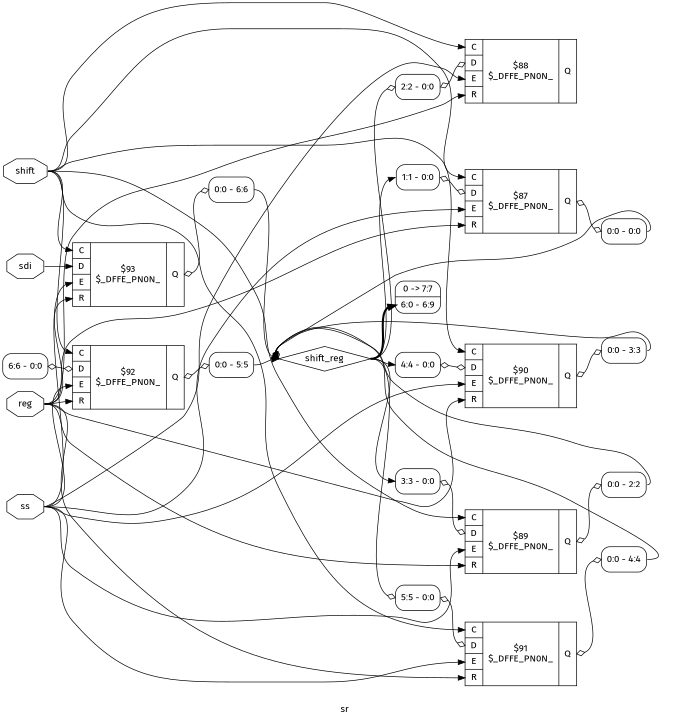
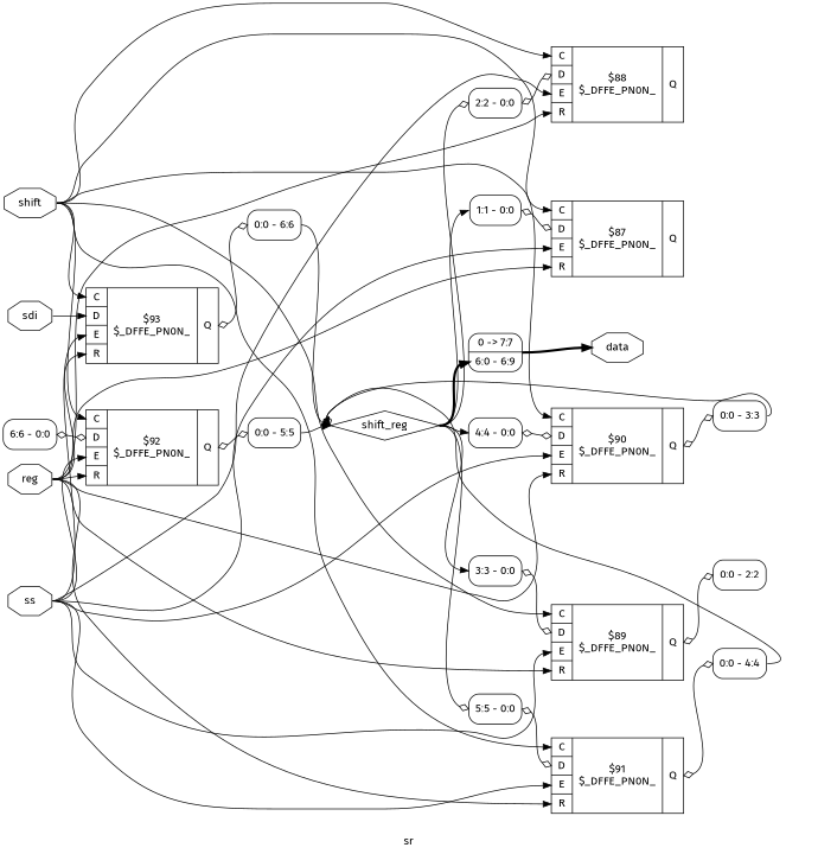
  digraph {
    fontname="Fira Sans"
    label=sr
    rankdir=LR
    remincross=true
    node [color=black fontcolor=black fontname="Fira Sans" shape=record]
    edge [color=black fontcolor=black fontname="Fira Sans" headport=w tailport=e]
+   n1 [label=data shape=octagon]
    n2 [label=reg shape=octagon]
    n3 [label="{{<p7> C|<p8> D|<p9> E|<p10> R}|$87\n$_DFFE_PN0N_|{<p11> Q}}" color="" fontcolor=""]
    n4 [label="{{<p7> C|<p8> D|<p9> E|<p10> R}|$88\n$_DFFE_PN0N_|{<p11> Q}}" color="" fontcolor=""]
    n5 [label="{{<p7> C|<p8> D|<p9> E|<p10> R}|$89\n$_DFFE_PN0N_|{<p11> Q}}" color="" fontcolor=""]
    n6 [label="{{<p7> C|<p8> D|<p9> E|<p10> R}|$90\n$_DFFE_PN0N_|{<p11> Q}}" color="" fontcolor=""]
    n7 [label="{{<p7> C|<p8> D|<p9> E|<p10> R}|$91\n$_DFFE_PN0N_|{<p11> Q}}" color="" fontcolor=""]
    n8 [label="{{<p7> C|<p8> D|<p9> E|<p10> R}|$92\n$_DFFE_PN0N_|{<p11> Q}}" color="" fontcolor=""]
    n9 [label="{{<p7> C|<p8> D|<p9> E|<p10> R}|$93\n$_DFFE_PN0N_|{<p11> Q}}" color="" fontcolor=""]
-   n10 [label="<s0> 0:0 - 0:0 " style=rounded]
    n11 [label="<s0> 0:0 - 2:2 " style=rounded]
    n12 [label="<s0> 0:0 - 3:3 " style=rounded]
    n13 [label="<s0> 0:0 - 4:4 " style=rounded]
    n14 [label="<s0> 0:0 - 5:5 " style=rounded]
    n15 [label="<s0> 0:0 - 6:6 " style=rounded]
    n16 [label=shift shape=octagon]
    n17 [label=sdi shape=octagon]
    n18 [label=shift_reg shape=diamond]
    n19 [label="<s0> 1:1 - 0:0 " style=rounded]
    n20 [label="<s0> 2:2 - 0:0 " style=rounded]
    n21 [label="<s0> 3:3 - 0:0 " style=rounded]
    n22 [label="<s0> 4:4 - 0:0 " style=rounded]
    n23 [label="<s0> 5:5 - 0:0 " style=rounded]
    n24 [label="0 -&gt; 7:7 |<s0> 6:0 - 6:9 " style=rounded]
    n25 [label="<s0> 6:6 - 0:0 " style=rounded]
    n26 [label=ss shape=octagon]
    n2 -> n3 [headport="p10:w"]
    n2 -> n4 [headport="p10:w"]
    n2 -> n5 [headport="p10:w"]
    n2 -> n6 [headport="p10:w"]
    n2 -> n7 [headport="p10:w"]
    n2 -> n8 [headport="p10:w"]
    n2 -> n9 [headport="p10:w"]
-   n3 -> n10 [arrowhead=odiamond arrowtail=odiamond dir=both tailport="p11:e"]
    n5 -> n11 [arrowhead=odiamond arrowtail=odiamond dir=both tailport="p11:e"]
    n6 -> n12 [arrowhead=odiamond arrowtail=odiamond dir=both tailport="p11:e"]
    n7 -> n13 [arrowhead=odiamond arrowtail=odiamond dir=both tailport="p11:e"]
    n8 -> n14 [arrowhead=odiamond arrowtail=odiamond dir=both tailport="p11:e"]
    n9 -> n15 [arrowhead=odiamond arrowtail=odiamond dir=both tailport="p11:e"]
-   n10 -> n18 [tailport="s0:e"]
-   n11 -> n18 [tailport="s0:e"]
    n12 -> n18 [tailport="s0:e"]
    n13 -> n18 [arrowhead=odiamond tailport="s0:e"]
    n14 -> n18 [tailport="s0:e"]
    n15 -> n18 [tailport="s0:e"]
    n16 -> n3 [headport="p7:w"]
    n16 -> n4 [headport="p7:w"]
    n16 -> n5 [headport="p7:w"]
    n16 -> n6 [headport="p7:w"]
    n16 -> n7 [headport="p7:w"]
    n16 -> n8 [headport="p7:w"]
    n16 -> n9 [headport="p7:w"]
    n17 -> n9 [headport="p8:w"]
    n18 -> n19 [headport="s0:w"]
    n18 -> n20 [arrowhead=odiamond headport="s0:w"]
    n18 -> n21 [headport="s0:w"]
    n18 -> n22 [headport="s0:w"]
    n18 -> n23 [arrowhead=odiamond headport="s0:w"]
    n18 -> n24 [headport="s0:w" style="setlinewidth(3)"]
    n19 -> n3 [arrowhead=odiamond arrowtail=odiamond dir=both headport="p8:w"]
    n20 -> n4 [arrowhead=odiamond arrowtail=odiamond dir=both headport="p8:w"]
    n21 -> n5 [arrowhead=odiamond arrowtail=odiamond dir=both headport="p8:w"]
    n22 -> n6 [arrowhead=odiamond arrowtail=odiamond dir=both headport="p8:w"]
    n23 -> n7 [arrowhead=odiamond arrowtail=odiamond dir=both headport="p8:w"]
+   n24 -> n1 [style="setlinewidth(3)"]
    n25 -> n8 [arrowhead=odiamond arrowtail=odiamond dir=both headport="p8:w"]
    n26 -> n3 [headport="p9:w"]
    n26 -> n4 [headport="p9:w"]
    n26 -> n5 [headport="p9:w"]
    n26 -> n6 [headport="p9:w"]
    n26 -> n7 [headport="p9:w"]
    n26 -> n8 [headport="p9:w"]
    n26 -> n9 [headport="p9:w"]
  }
